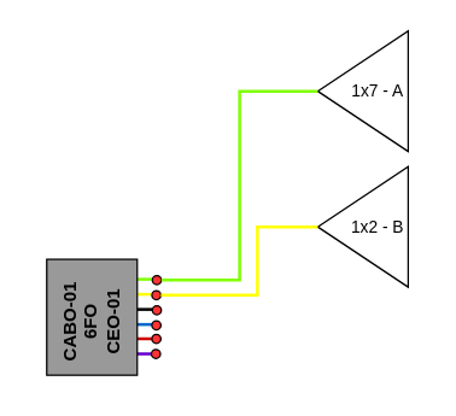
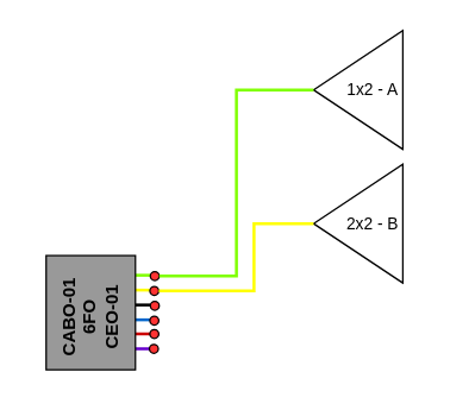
  <mxCell id="0" />
  <mxCell id="1" parent="0" />
  <mxCell id="2" value="" style="group" parent="1" vertex="1" connectable="0"><mxGeometry x="210" y="20" width="70" height="80" as="geometry" /></mxCell>
  <mxCell id="3" value="" style="triangle;whiteSpace=wrap;html=1;fontFamily=Helvetica;fontSize=11;rotation=180;" parent="2" vertex="1"><mxGeometry width="60" height="80" as="geometry" /></mxCell>
- <mxCell id="4" value="1x7 - A" style="text;html=1;strokeColor=none;fillColor=none;align=center;verticalAlign=middle;whiteSpace=wrap;rounded=0;fontSize=11;fontFamily=Helvetica;fontColor=default;" parent="2" vertex="1"><mxGeometry x="10" y="25" width="60" height="30" as="geometry" /></mxCell>
+ <mxCell id="4" value="1x2 - A" style="text;html=1;strokeColor=none;fillColor=none;align=center;verticalAlign=middle;whiteSpace=wrap;rounded=0;fontSize=11;fontFamily=Helvetica;fontColor=default;" parent="2" vertex="1"><mxGeometry x="10" y="25" width="60" height="30" as="geometry" /></mxCell>
  <mxCell id="5" value="" style="group" parent="1" vertex="1" connectable="0"><mxGeometry x="30.31" y="171.56" width="76.01" height="82.1" as="geometry" /></mxCell>
  <mxCell id="6" value="" style="endArrow=none;html=1;rounded=0;strokeWidth=2;strokeColor=#CC0000;" parent="5" edge="1"><mxGeometry width="50" height="50" relative="1" as="geometry"><mxPoint x="60.17" y="52.72" as="sourcePoint" /><mxPoint x="70.17" y="52.72" as="targetPoint" /></mxGeometry></mxCell>
  <mxCell id="7" value="" style="endArrow=none;html=1;rounded=0;strokeWidth=2;strokeColor=#80FF00;" parent="5" edge="1"><mxGeometry width="50" height="50" relative="1" as="geometry"><mxPoint x="60.01" y="13.24" as="sourcePoint" /><mxPoint x="70.01" y="13.24" as="targetPoint" /></mxGeometry></mxCell>
  <mxCell id="8" value="" style="endArrow=none;html=1;rounded=0;strokeWidth=2;strokeColor=#FFFF00;" parent="5" edge="1"><mxGeometry width="50" height="50" relative="1" as="geometry"><mxPoint x="60.01" y="23.24" as="sourcePoint" /><mxPoint x="70.01" y="23.24" as="targetPoint" /></mxGeometry></mxCell>
  <mxCell id="9" value="" style="endArrow=none;html=1;rounded=0;strokeWidth=2;strokeColor=#000000;" parent="5" edge="1"><mxGeometry width="50" height="50" relative="1" as="geometry"><mxPoint x="60.01" y="33.24" as="sourcePoint" /><mxPoint x="70.01" y="33.24" as="targetPoint" /></mxGeometry></mxCell>
  <mxCell id="10" value="" style="endArrow=none;html=1;rounded=0;strokeWidth=2;strokeColor=#0066CC;" parent="5" edge="1"><mxGeometry width="50" height="50" relative="1" as="geometry"><mxPoint x="60.01" y="43.24" as="sourcePoint" /><mxPoint x="70.01" y="43.24" as="targetPoint" /></mxGeometry></mxCell>
  <mxCell id="11" value="" style="endArrow=none;html=1;rounded=0;strokeWidth=2;strokeColor=#6600CC;" parent="5" edge="1"><mxGeometry width="50" height="50" relative="1" as="geometry"><mxPoint x="60.01" y="62.74" as="sourcePoint" /><mxPoint x="70.01" y="62.74" as="targetPoint" /></mxGeometry></mxCell>
  <mxCell id="12" value="" style="rounded=0;whiteSpace=wrap;html=1;rotation=90;fillColor=#999999;" parent="5" vertex="1"><mxGeometry x="-8.44" y="8.44" width="76.88" height="60" as="geometry" /></mxCell>
  <mxCell id="13" value="&lt;div style=&quot;&quot;&gt;&lt;b style=&quot;background-color: initial; border-color: var(--border-color);&quot;&gt;CABO-01&lt;/b&gt;&lt;/div&gt;&lt;div style=&quot;&quot;&gt;&lt;b style=&quot;background-color: initial; border-color: var(--border-color);&quot;&gt;6FO&lt;/b&gt;&lt;/div&gt;&lt;div style=&quot;&quot;&gt;&lt;b style=&quot;background-color: initial; border-color: var(--border-color);&quot;&gt;CEO-01&lt;/b&gt;&lt;/div&gt;" style="text;html=1;strokeColor=none;fillColor=none;align=center;verticalAlign=middle;whiteSpace=wrap;rounded=0;rotation=-90;" parent="5" vertex="1"><mxGeometry x="-10.31" y="26.79" width="80.62" height="30" as="geometry" /></mxCell>
  <mxCell id="14" value="" style="ellipse;whiteSpace=wrap;html=1;aspect=fixed;fillColor=#FF3333;" parent="5" vertex="1"><mxGeometry x="70.01" y="10.74" width="6" height="6" as="geometry" /></mxCell>
  <mxCell id="15" value="" style="ellipse;whiteSpace=wrap;html=1;aspect=fixed;fillColor=#FF3333;" parent="5" vertex="1"><mxGeometry x="69.71" y="20.74" width="6" height="6" as="geometry" /></mxCell>
  <mxCell id="16" value="" style="ellipse;whiteSpace=wrap;html=1;aspect=fixed;fillColor=#FF3333;" parent="5" vertex="1"><mxGeometry x="70.01" y="30.74" width="6" height="6" as="geometry" /></mxCell>
  <mxCell id="17" value="" style="ellipse;whiteSpace=wrap;html=1;aspect=fixed;fillColor=#FF3333;" parent="5" vertex="1"><mxGeometry x="69.71" y="40.74" width="6" height="6" as="geometry" /></mxCell>
  <mxCell id="18" value="" style="ellipse;whiteSpace=wrap;html=1;aspect=fixed;fillColor=#FF3333;" parent="5" vertex="1"><mxGeometry x="69.71" y="49.74" width="6" height="6" as="geometry" /></mxCell>
  <mxCell id="19" value="" style="ellipse;whiteSpace=wrap;html=1;aspect=fixed;fillColor=#FF3333;" parent="5" vertex="1"><mxGeometry x="69.41" y="59.74" width="6" height="6" as="geometry" /></mxCell>
  <mxCell id="20" style="edgeStyle=orthogonalEdgeStyle;rounded=0;orthogonalLoop=1;jettySize=auto;html=1;entryX=1;entryY=0.5;entryDx=0;entryDy=0;fillColor=#cdeb8b;strokeColor=#80FF00;endArrow=none;strokeWidth=2;" parent="1" source="14" target="3" edge="1"><mxGeometry relative="1" as="geometry" /></mxCell>
  <mxCell id="21" value="" style="group" parent="1" vertex="1" connectable="0"><mxGeometry x="210" y="110" width="70" height="80" as="geometry" /></mxCell>
  <mxCell id="22" value="" style="triangle;whiteSpace=wrap;html=1;fontFamily=Helvetica;fontSize=11;rotation=180;" parent="21" vertex="1"><mxGeometry width="60" height="80" as="geometry" /></mxCell>
- <mxCell id="23" value="1x2 - B" style="text;html=1;strokeColor=none;fillColor=none;align=center;verticalAlign=middle;whiteSpace=wrap;rounded=0;fontSize=11;fontFamily=Helvetica;fontColor=default;" parent="21" vertex="1"><mxGeometry x="10" y="25" width="60" height="30" as="geometry" /></mxCell>
+ <mxCell id="23" value="2x2 - B" style="text;html=1;strokeColor=none;fillColor=none;align=center;verticalAlign=middle;whiteSpace=wrap;rounded=0;fontSize=11;fontFamily=Helvetica;fontColor=default;" parent="21" vertex="1"><mxGeometry x="10" y="25" width="60" height="30" as="geometry" /></mxCell>
  <mxCell id="24" style="edgeStyle=orthogonalEdgeStyle;shape=connector;rounded=0;orthogonalLoop=1;jettySize=auto;html=1;entryX=1;entryY=0.5;entryDx=0;entryDy=0;labelBackgroundColor=default;strokeColor=#FFFF00;strokeWidth=2;align=center;verticalAlign=middle;fontFamily=Helvetica;fontSize=11;fontColor=default;endArrow=none;" parent="1" source="15" target="22" edge="1"><mxGeometry relative="1" as="geometry"><Array as="points"><mxPoint x="170" y="195" /><mxPoint x="170" y="150" /></Array></mxGeometry></mxCell>
